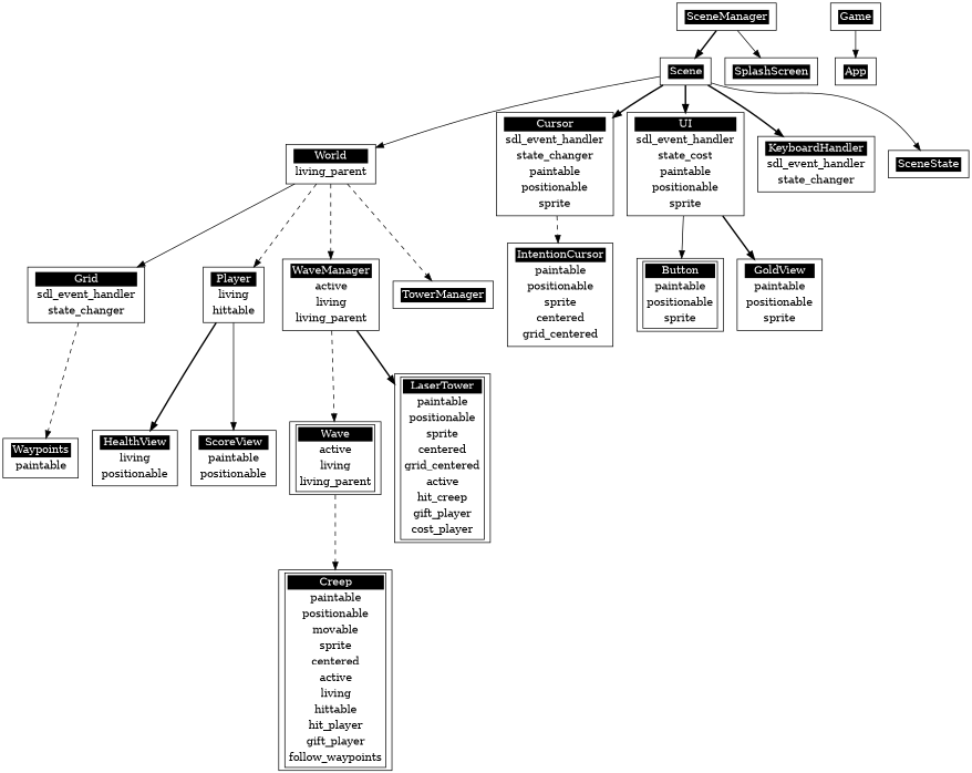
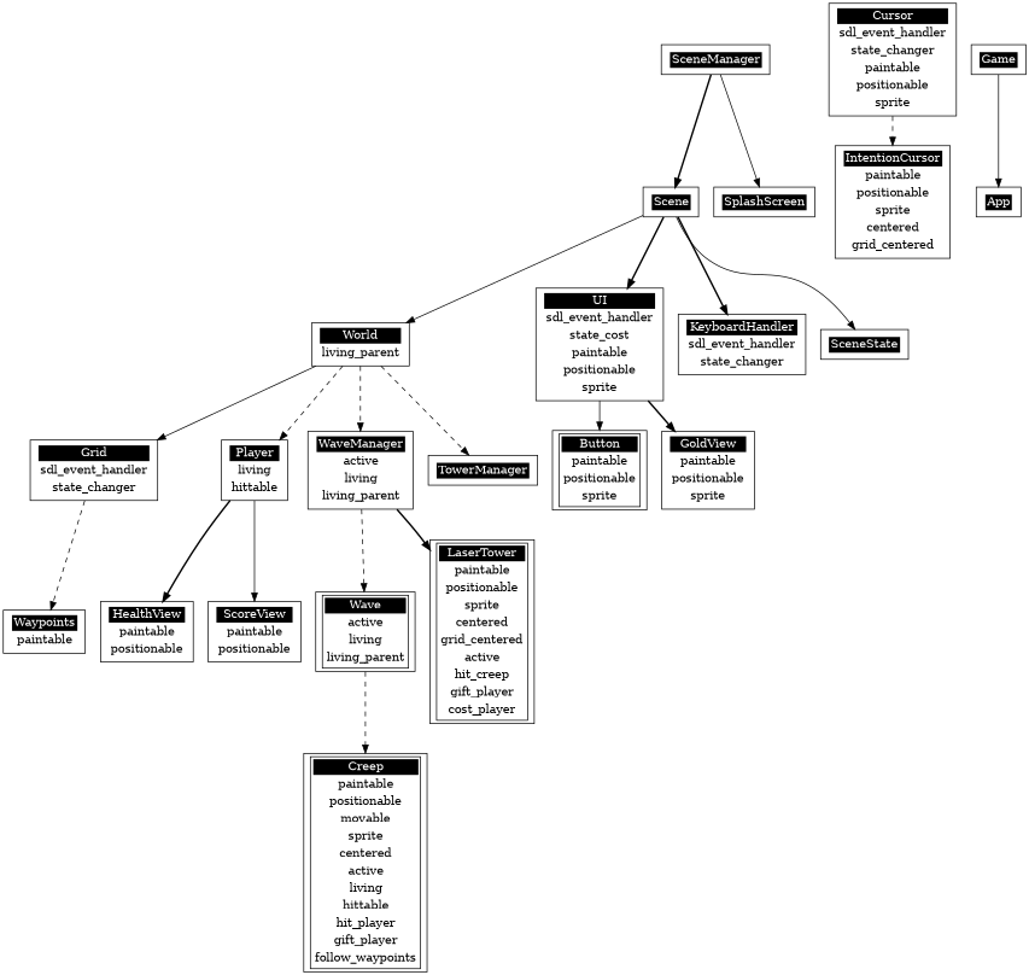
  digraph {
    splines=true
    node [fillcolor=white shape=box]
    edge [style=dashed]
    n1 [label=<<table border="0" cellborder="0"><tr><td bgcolor="black"><font color= "white">Grid</font></td></tr><tr><td>sdl_event_handler</td></tr><tr><td>state_changer</td></tr></table>>]
    n2 [label=<<table border="0" cellborder="0"><tr><td bgcolor="black"><font color= "white">Waypoints</font></td></tr><tr><td>paintable</td></tr></table>>]
    n3 [label=<<table border="0" cellborder="0"><tr><td bgcolor="black"><font color= "white">World</font></td></tr><tr><td>living_parent</td></tr></table>>]
    n4 [label=<<table border="0" cellborder="0"><tr><td bgcolor="black"><font color= "white">Player</font></td></tr><tr><td>living</td></tr><tr><td>hittable</td></tr></table>>]
    n5 [label=<<table border="0" cellborder="0"><tr><td bgcolor="black"><font color= "white">WaveManager</font></td></tr><tr><td>active</td></tr><tr><td>living</td></tr><tr><td>living_parent</td></tr></table>>]
    n6 [label=<<table border="0" cellborder="0"><tr><td bgcolor="black"><font color= "white">TowerManager</font></td></tr></table>>]
-   n7 [label=<<table border="0" cellborder="0"><tr><td bgcolor="black"><font color= "white">HealthView</font></td></tr><tr><td>living</td></tr><tr><td>positionable</td></tr></table>>]
+   n7 [label=<<table border="0" cellborder="0"><tr><td bgcolor="black"><font color= "white">HealthView</font></td></tr><tr><td>paintable</td></tr><tr><td>positionable</td></tr></table>>]
    n8 [label=<<table border="0" cellborder="0"><tr><td bgcolor="black"><font color= "white">ScoreView</font></td></tr><tr><td>paintable</td></tr><tr><td>positionable</td></tr></table>>]
    n9 [label=<<table border="1" cellborder="0"><tr><td bgcolor="black"><font color= "white">Wave</font></td></tr><tr><td>active</td></tr><tr><td>living</td></tr><tr><td>living_parent</td></tr></table>>]
    n10 [label=<<table border="1" cellborder="0"><tr><td bgcolor="black"><font color= "white">LaserTower</font></td></tr><tr><td>paintable</td></tr><tr><td>positionable</td></tr><tr><td>sprite</td></tr><tr><td>centered</td></tr><tr><td>grid_centered</td></tr><tr><td>active</td></tr><tr><td>hit_creep</td></tr><tr><td>gift_player</td></tr><tr><td>cost_player</td></tr></table>>]
    n11 [label=<<table border="1" cellborder="0"><tr><td bgcolor="black"><font color= "white">Creep</font></td></tr><tr><td>paintable</td></tr><tr><td>positionable</td></tr><tr><td>movable</td></tr><tr><td>sprite</td></tr><tr><td>centered</td></tr><tr><td>active</td></tr><tr><td>living</td></tr><tr><td>hittable</td></tr><tr><td>hit_player</td></tr><tr><td>gift_player</td></tr><tr><td>follow_waypoints</td></tr></table>>]
    n12 [label=<<table border="0" cellborder="0"><tr><td bgcolor="black"><font color= "white">Scene</font></td></tr></table>>]
    n13 [label=<<table border="0" cellborder="0"><tr><td bgcolor="black"><font color= "white">Cursor</font></td></tr><tr><td>sdl_event_handler</td></tr><tr><td>state_changer</td></tr><tr><td>paintable</td></tr><tr><td>positionable</td></tr><tr><td>sprite</td></tr></table>>]
    n14 [label=<<table border="0" cellborder="0"><tr><td bgcolor="black"><font color= "white">UI</font></td></tr><tr><td>sdl_event_handler</td></tr><tr><td>state_cost</td></tr><tr><td>paintable</td></tr><tr><td>positionable</td></tr><tr><td>sprite</td></tr></table>>]
    n15 [label=<<table border="0" cellborder="0"><tr><td bgcolor="black"><font color= "white">KeyboardHandler</font></td></tr><tr><td>sdl_event_handler</td></tr><tr><td>state_changer</td></tr></table>>]
    n16 [label=<<table border="0" cellborder="0"><tr><td bgcolor="black"><font color= "white">SceneState</font></td></tr></table>>]
    n17 [label=<<table border="0" cellborder="0"><tr><td bgcolor="black"><font color= "white">IntentionCursor</font></td></tr><tr><td>paintable</td></tr><tr><td>positionable</td></tr><tr><td>sprite</td></tr><tr><td>centered</td></tr><tr><td>grid_centered</td></tr></table>>]
    n18 [label=<<table border="1" cellborder="0"><tr><td bgcolor="black"><font color= "white">Button</font></td></tr><tr><td>paintable</td></tr><tr><td>positionable</td></tr><tr><td>sprite</td></tr></table>>]
    n19 [label=<<table border="0" cellborder="0"><tr><td bgcolor="black"><font color= "white">GoldView</font></td></tr><tr><td>paintable</td></tr><tr><td>positionable</td></tr><tr><td>sprite</td></tr></table>>]
    n20 [label=<<table border="0" cellborder="0"><tr><td bgcolor="black"><font color= "white">SceneManager</font></td></tr></table>>]
    n21 [label=<<table border="0" cellborder="0"><tr><td bgcolor="black"><font color= "white">SplashScreen</font></td></tr></table>>]
    n22 [label=<<table border="0" cellborder="0"><tr><td bgcolor="black"><font color= "white">Game</font></td></tr></table>>]
    n23 [label=<<table border="0" cellborder="0"><tr><td bgcolor="black"><font color= "white">App</font></td></tr></table>>]
    n1 -> n2
    n3 -> n1 [style=solid]
    n3 -> n4
    n3 -> n5
    n3 -> n6
    n4 -> n7 [style=bold]
    n4 -> n8 [style=solid]
    n5 -> n9
    n5 -> n10 [style=bold]
    n9 -> n11
    n12 -> n3 [style=solid]
-   n12 -> n13 [style=bold]
    n12 -> n14 [style=bold]
    n12 -> n15 [style=bold]
    n12 -> n16 [style=solid]
    n13 -> n17
    n14 -> n18 [style=solid]
    n14 -> n19 [style=bold]
    n20 -> n12 [style=bold]
    n20 -> n21 [style=solid]
    n22 -> n23 [style=solid]
  }
